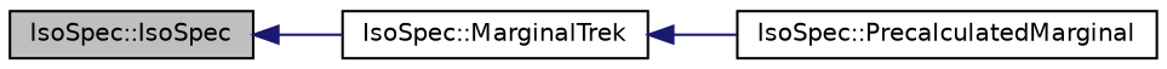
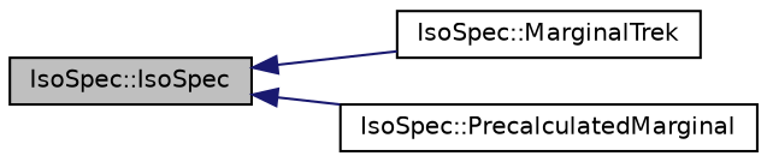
  digraph {
    rankdir=LR
    node [color=black fillcolor=white fontname=Helvetica fontsize=10 shape=record style=filled]
    edge [color=midnightblue dir=back fontname=Helvetica fontsize=10 labelfontname=Helvetica labelfontsize=10 style=solid]
    n1 [fillcolor=grey75 fontcolor=black height=0.2 label="IsoSpec::IsoSpec" width=0.4]
    n2 [height=0.2 label="IsoSpec::MarginalTrek" width=0.4]
    n3 [height=0.2 label="IsoSpec::PrecalculatedMarginal" width=0.4]
    n1 -> n2
-   n2 -> n3
+   n1 -> n3
  }
